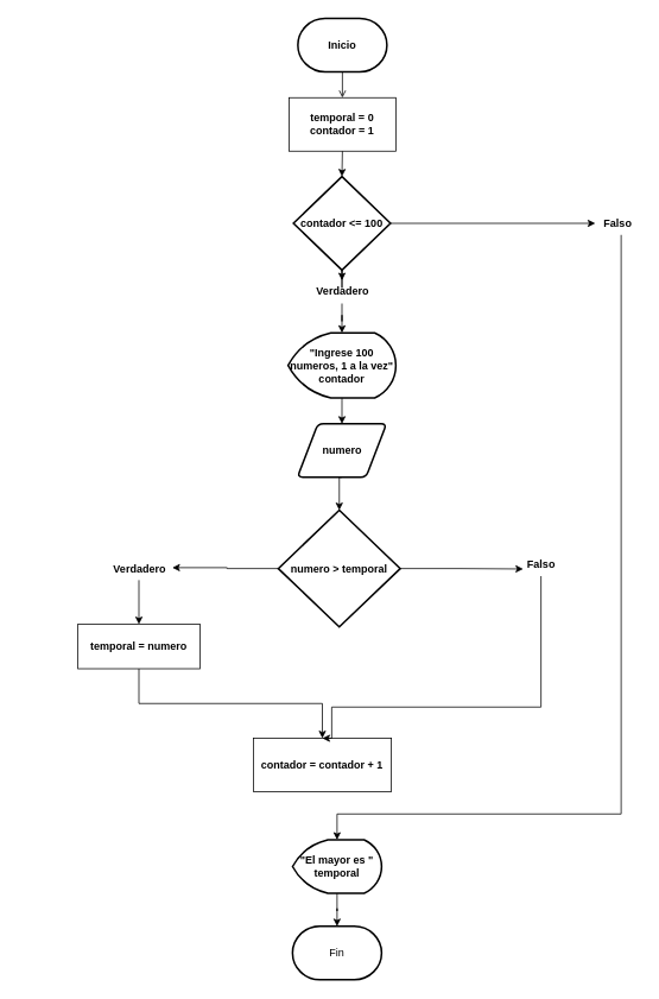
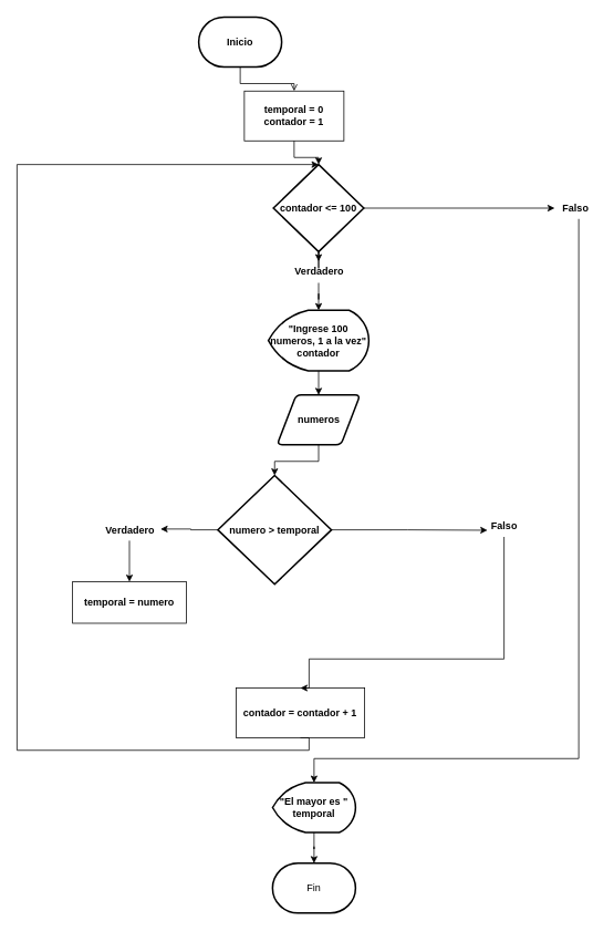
  <mxCell id="0" />
  <mxCell id="1" parent="0" />
- <mxCell id="2" value="&lt;div&gt;&lt;b&gt;temporal = 0 &lt;br&gt;&lt;/b&gt;&lt;/div&gt;&lt;div&gt;&lt;b&gt;contador = 1&lt;br&gt;&lt;/b&gt;&lt;/div&gt;" style="rounded=0;whiteSpace=wrap;html=1;" parent="1" vertex="1"><mxGeometry x="324" y="109" width="120" height="60" as="geometry" /></mxCell>
- <mxCell id="3" style="edgeStyle=orthogonalEdgeStyle;rounded=0;orthogonalLoop=1;jettySize=auto;html=1;exitX=0.5;exitY=1;exitDx=0;exitDy=0;entryX=0.5;entryY=0;entryDx=0;entryDy=0;" parent="1" source="4" target="5" edge="1"><mxGeometry relative="1" as="geometry" /></mxCell>
+ <mxCell id="2" value="&lt;div&gt;&lt;b&gt;temporal = 0 &lt;br&gt;&lt;/b&gt;&lt;/div&gt;&lt;div&gt;&lt;b&gt;contador = 1&lt;br&gt;&lt;/b&gt;&lt;/div&gt;" style="rounded=0;whiteSpace=wrap;html=1;" parent="1" vertex="1"><mxGeometry x="294" y="109" width="120" height="60" as="geometry" /></mxCell>
  <mxCell id="4" value="&lt;b&gt;temporal = numero&lt;/b&gt;" style="rounded=0;whiteSpace=wrap;html=1;" parent="1" vertex="1"><mxGeometry x="87" y="700" width="137" height="50" as="geometry" /></mxCell>
  <mxCell id="5" value="&lt;b&gt;contador = contador + 1&lt;/b&gt;" style="rounded=0;whiteSpace=wrap;html=1;" parent="1" vertex="1"><mxGeometry x="284" y="828" width="155" height="60" as="geometry" /></mxCell>
  <mxCell id="6" value="Fin" style="strokeWidth=2;html=1;shape=mxgraph.flowchart.terminator;whiteSpace=wrap;" parent="1" vertex="1"><mxGeometry x="328" y="1039" width="100" height="60" as="geometry" /></mxCell>
  <mxCell id="7" style="edgeStyle=orthogonalEdgeStyle;rounded=0;orthogonalLoop=1;jettySize=auto;html=1;exitX=0.5;exitY=1;exitDx=0;exitDy=0;exitPerimeter=0;entryX=0.5;entryY=0;entryDx=0;entryDy=0;endArrow=open;" parent="1" source="8" target="2" edge="1"><mxGeometry relative="1" as="geometry" /></mxCell>
- <mxCell id="8" value="&lt;b&gt;Inicio&lt;/b&gt;" style="strokeWidth=2;html=1;shape=mxgraph.flowchart.terminator;whiteSpace=wrap;" parent="1" vertex="1"><mxGeometry x="334" y="20" width="100" height="60" as="geometry" /></mxCell>
+ <mxCell id="8" value="&lt;b&gt;Inicio&lt;/b&gt;" style="strokeWidth=2;html=1;shape=mxgraph.flowchart.terminator;whiteSpace=wrap;" parent="1" vertex="1"><mxGeometry x="239" y="20" width="100" height="60" as="geometry" /></mxCell>
  <mxCell id="9" style="edgeStyle=orthogonalEdgeStyle;rounded=0;orthogonalLoop=1;jettySize=auto;html=1;exitX=0.5;exitY=1;exitDx=0;exitDy=0;exitPerimeter=0;" parent="1" source="11" target="17" edge="1"><mxGeometry relative="1" as="geometry" /></mxCell>
  <mxCell id="10" style="edgeStyle=orthogonalEdgeStyle;rounded=0;orthogonalLoop=1;jettySize=auto;html=1;" parent="1" source="11" target="28" edge="1"><mxGeometry relative="1" as="geometry" /></mxCell>
  <mxCell id="11" value="&lt;b&gt;contador &amp;lt;= 100&lt;br&gt;&lt;/b&gt;" style="strokeWidth=2;html=1;shape=mxgraph.flowchart.decision;whiteSpace=wrap;" parent="1" vertex="1"><mxGeometry x="329" y="197.5" width="109" height="105" as="geometry" /></mxCell>
- <mxCell id="12" value="&lt;b&gt;numero &amp;gt; temporal&lt;/b&gt;" style="strokeWidth=2;html=1;shape=mxgraph.flowchart.decision;whiteSpace=wrap;" parent="1" vertex="1"><mxGeometry x="312" y="572" width="137" height="131" as="geometry" /></mxCell>
+ <mxCell id="12" value="&lt;b&gt;numero &amp;gt; temporal&lt;/b&gt;" style="strokeWidth=2;html=1;shape=mxgraph.flowchart.decision;whiteSpace=wrap;" parent="1" vertex="1"><mxGeometry x="262" y="572" width="137" height="131" as="geometry" /></mxCell>
  <mxCell id="13" value="&lt;div&gt;&lt;b&gt;&quot;El mayor es &quot;&lt;/b&gt;&lt;/div&gt;&lt;div&gt;&lt;b&gt;temporal&lt;br&gt;&lt;/b&gt;&lt;/div&gt;" style="strokeWidth=2;html=1;shape=mxgraph.flowchart.display;whiteSpace=wrap;" parent="1" vertex="1"><mxGeometry x="328" y="942" width="100" height="60" as="geometry" /></mxCell>
  <mxCell id="14" style="edgeStyle=orthogonalEdgeStyle;rounded=0;orthogonalLoop=1;jettySize=auto;html=1;exitX=0.5;exitY=1;exitDx=0;exitDy=0;exitPerimeter=0;entryX=0.5;entryY=0;entryDx=0;entryDy=0;" parent="1" source="15" target="16" edge="1"><mxGeometry relative="1" as="geometry" /></mxCell>
  <mxCell id="15" value="&lt;div&gt;&lt;b&gt;&quot;Ingrese 100 numeros, 1 a la vez&quot;&lt;/b&gt;&lt;/div&gt;&lt;div&gt;&lt;b&gt;contador&lt;br&gt;&lt;/b&gt;&lt;/div&gt;" style="strokeWidth=2;html=1;shape=mxgraph.flowchart.display;whiteSpace=wrap;" parent="1" vertex="1"><mxGeometry x="323" y="373" width="121" height="73" as="geometry" /></mxCell>
- <mxCell id="16" value="&lt;b&gt;numero&lt;/b&gt;" style="shape=parallelogram;html=1;strokeWidth=2;perimeter=parallelogramPerimeter;whiteSpace=wrap;rounded=1;arcSize=12;size=0.23;" parent="1" vertex="1"><mxGeometry x="333.5" y="475" width="100" height="60" as="geometry" /></mxCell>
+ <mxCell id="16" value="&lt;b&gt;numeros&lt;/b&gt;" style="shape=parallelogram;html=1;strokeWidth=2;perimeter=parallelogramPerimeter;whiteSpace=wrap;rounded=1;arcSize=12;size=0.23;" parent="1" vertex="1"><mxGeometry x="333.5" y="475" width="100" height="60" as="geometry" /></mxCell>
  <mxCell id="17" value="&lt;b&gt;Verdadero&lt;/b&gt;" style="text;html=1;align=center;verticalAlign=middle;resizable=0;points=[];autosize=1;strokeColor=none;fillColor=none;" parent="1" vertex="1"><mxGeometry x="342" y="314" width="83" height="26" as="geometry" /></mxCell>
  <mxCell id="18" style="edgeStyle=orthogonalEdgeStyle;rounded=0;orthogonalLoop=1;jettySize=auto;html=1;" parent="1" source="19" target="4" edge="1"><mxGeometry relative="1" as="geometry" /></mxCell>
  <mxCell id="19" value="&lt;b&gt;Verdadero&lt;/b&gt;" style="text;html=1;align=center;verticalAlign=middle;resizable=0;points=[];autosize=1;strokeColor=none;fillColor=none;" parent="1" vertex="1"><mxGeometry x="114" y="624.5" width="83" height="26" as="geometry" /></mxCell>
  <mxCell id="20" style="edgeStyle=orthogonalEdgeStyle;rounded=0;orthogonalLoop=1;jettySize=auto;html=1;entryX=0.5;entryY=0;entryDx=0;entryDy=0;" parent="1" source="21" target="5" edge="1"><mxGeometry relative="1" as="geometry"><Array as="points"><mxPoint x="607" y="793" /><mxPoint x="372" y="793" /></Array></mxGeometry></mxCell>
  <mxCell id="21" value="&lt;b&gt;Falso&lt;/b&gt;" style="text;html=1;align=center;verticalAlign=middle;resizable=0;points=[];autosize=1;strokeColor=none;fillColor=none;" parent="1" vertex="1"><mxGeometry x="582" y="620" width="50" height="26" as="geometry" /></mxCell>
  <mxCell id="22" style="edgeStyle=orthogonalEdgeStyle;rounded=0;orthogonalLoop=1;jettySize=auto;html=1;exitX=0.5;exitY=1;exitDx=0;exitDy=0;entryX=0.5;entryY=0;entryDx=0;entryDy=0;entryPerimeter=0;" parent="1" source="2" target="11" edge="1"><mxGeometry relative="1" as="geometry" /></mxCell>
  <mxCell id="23" style="edgeStyle=orthogonalEdgeStyle;rounded=0;orthogonalLoop=1;jettySize=auto;html=1;entryX=0.5;entryY=0;entryDx=0;entryDy=0;entryPerimeter=0;" parent="1" source="17" target="15" edge="1"><mxGeometry relative="1" as="geometry" /></mxCell>
  <mxCell id="24" style="edgeStyle=orthogonalEdgeStyle;rounded=0;orthogonalLoop=1;jettySize=auto;html=1;exitX=0.5;exitY=1;exitDx=0;exitDy=0;entryX=0.5;entryY=0;entryDx=0;entryDy=0;entryPerimeter=0;" parent="1" source="16" target="12" edge="1"><mxGeometry relative="1" as="geometry" /></mxCell>
  <mxCell id="25" style="edgeStyle=orthogonalEdgeStyle;rounded=0;orthogonalLoop=1;jettySize=auto;html=1;exitX=0;exitY=0.5;exitDx=0;exitDy=0;exitPerimeter=0;entryX=0.952;entryY=0.462;entryDx=0;entryDy=0;entryPerimeter=0;" parent="1" source="12" target="19" edge="1"><mxGeometry relative="1" as="geometry" /></mxCell>
  <mxCell id="26" style="edgeStyle=orthogonalEdgeStyle;rounded=0;orthogonalLoop=1;jettySize=auto;html=1;exitX=1;exitY=0.5;exitDx=0;exitDy=0;exitPerimeter=0;entryX=0.1;entryY=0.692;entryDx=0;entryDy=0;entryPerimeter=0;" parent="1" source="12" target="21" edge="1"><mxGeometry relative="1" as="geometry" /></mxCell>
  <mxCell id="27" style="edgeStyle=orthogonalEdgeStyle;rounded=0;orthogonalLoop=1;jettySize=auto;html=1;entryX=0.5;entryY=0;entryDx=0;entryDy=0;entryPerimeter=0;" parent="1" source="13" target="6" edge="1"><mxGeometry relative="1" as="geometry" /></mxCell>
  <mxCell id="28" value="&lt;b&gt;Falso&lt;/b&gt;" style="text;html=1;align=center;verticalAlign=middle;resizable=0;points=[];autosize=1;strokeColor=none;fillColor=none;" parent="1" vertex="1"><mxGeometry x="668" y="237" width="50" height="26" as="geometry" /></mxCell>
  <mxCell id="29" style="edgeStyle=orthogonalEdgeStyle;rounded=0;orthogonalLoop=1;jettySize=auto;html=1;entryX=0.5;entryY=0;entryDx=0;entryDy=0;entryPerimeter=0;" parent="1" source="28" target="13" edge="1"><mxGeometry relative="1" as="geometry"><Array as="points"><mxPoint x="697" y="913" /><mxPoint x="378" y="913" /></Array></mxGeometry></mxCell>
+ <mxCell id="30" style="edgeStyle=orthogonalEdgeStyle;rounded=0;orthogonalLoop=1;jettySize=auto;html=1;exitX=0.5;exitY=1;exitDx=0;exitDy=0;entryX=0.5;entryY=0;entryDx=0;entryDy=0;entryPerimeter=0;" edge="1" parent="1" source="5" target="11"><mxGeometry relative="1" as="geometry"><Array as="points"><mxPoint x="372" y="903" /><mxPoint x="20" y="903" /><mxPoint x="20" y="198" /></Array></mxGeometry></mxCell>
